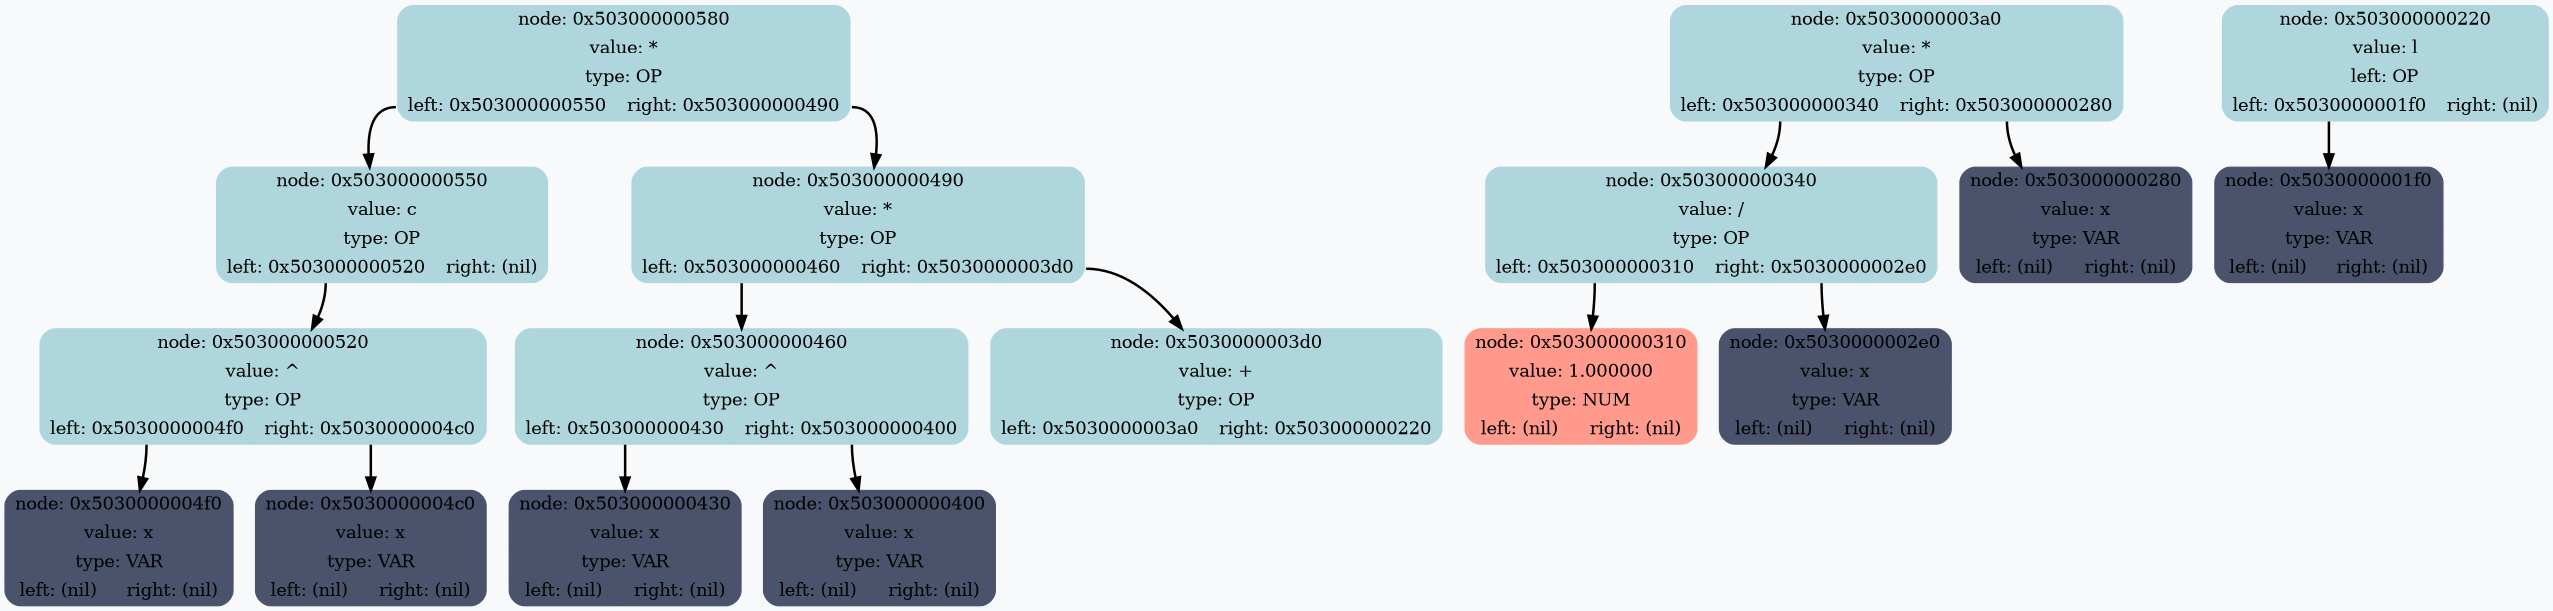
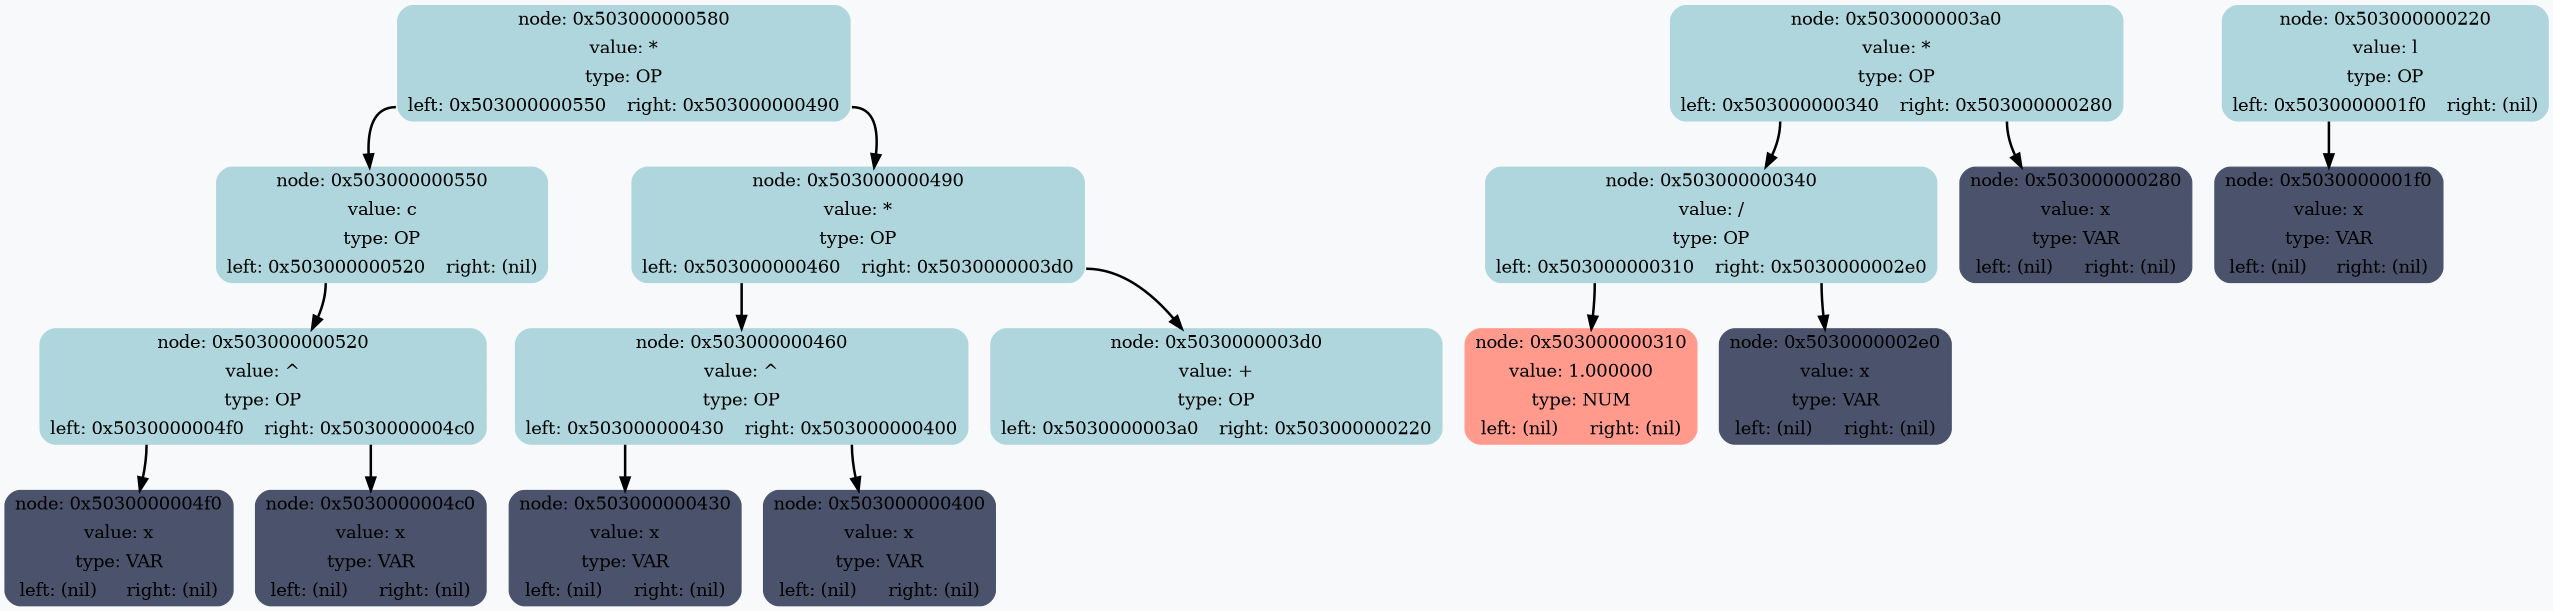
  digraph {
    bgcolor="#F7F9FB"
    rankdir=HR
    node [color="#aed6dc" shape=Mrecord style=filled]
    edge [style=bold tailport=left weight=1000]
    n1 [label="{node: 0x503000000580 | value: * | type: OP | {<left>left: 0x503000000550 | <right>right: 0x503000000490}  }"]
    n2 [label="{node: 0x503000000550 | value: c | type: OP | {<left>left: 0x503000000520 | <right>right: (nil)}  }"]
    n3 [label="{node: 0x503000000490 | value: * | type: OP | {<left>left: 0x503000000460 | <right>right: 0x5030000003d0}  }"]
    n4 [label="{node: 0x503000000520 | value: ^ | type: OP | {<left>left: 0x5030000004f0 | <right>right: 0x5030000004c0}  }"]
    n5 [label="{node: 0x503000000460 | value: ^ | type: OP | {<left>left: 0x503000000430 | <right>right: 0x503000000400}  }"]
    n6 [label="{node: 0x5030000003d0 | value: + | type: OP | {<left>left: 0x5030000003a0 | <right>right: 0x503000000220}  }"]
    n7 [color="#4a536b" label="{node: 0x5030000004f0 | value: x | type: VAR | {<left>left: (nil) | <right>right: (nil)}  }"]
    n8 [color="#4a536b" label="{node: 0x5030000004c0 | value: x | type: VAR | {<left>left: (nil) | <right>right: (nil)}  }"]
    n9 [color="#4a536b" label="{node: 0x503000000430 | value: x | type: VAR | {<left>left: (nil) | <right>right: (nil)}  }"]
    n10 [color="#4a536b" label="{node: 0x503000000400 | value: x | type: VAR | {<left>left: (nil) | <right>right: (nil)}  }"]
    n11 [label="{node: 0x5030000003a0 | value: * | type: OP | {<left>left: 0x503000000340 | <right>right: 0x503000000280}  }"]
    n12 [label="{node: 0x503000000340 | value: / | type: OP | {<left>left: 0x503000000310 | <right>right: 0x5030000002e0}  }"]
    n13 [color="#4a536b" label="{node: 0x503000000280 | value: x | type: VAR | {<left>left: (nil) | <right>right: (nil)}  }"]
-   n14 [label="{node: 0x503000000220 | value: l | left: OP | {<left>left: 0x5030000001f0 | <right>right: (nil)}  }"]
+   n14 [label="{node: 0x503000000220 | value: l | type: OP | {<left>left: 0x5030000001f0 | <right>right: (nil)}  }"]
    n15 [color="#4a536b" label="{node: 0x5030000001f0 | value: x | type: VAR | {<left>left: (nil) | <right>right: (nil)}  }"]
    n16 [color="#ff9a8d" label="{node: 0x503000000310 | value: 1.000000 | type: NUM | {<left>left: (nil) | <right>right: (nil)}  }"]
    n17 [color="#4a536b" label="{node: 0x5030000002e0 | value: x | type: VAR | {<left>left: (nil) | <right>right: (nil)}  }"]
    n1 -> n2
    n1 -> n3 [tailport=right]
    n2 -> n4
    n3 -> n5
    n3 -> n6 [tailport=right]
    n4 -> n7
    n4 -> n8 [tailport=right]
    n5 -> n9
    n5 -> n10 [tailport=right]
    n11 -> n12
    n11 -> n13 [tailport=right]
    n12 -> n16
    n12 -> n17 [tailport=right]
    n14 -> n15
  }
